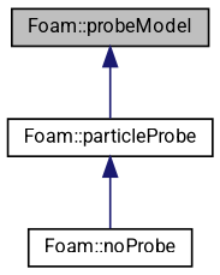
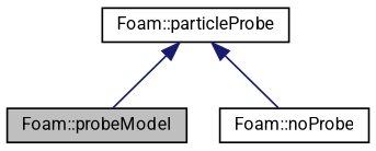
  digraph {
    fontname=Roboto
    node [color=black fillcolor=white fontname=Roboto fontsize=10 shape=record style=filled]
    edge [color=midnightblue dir=back fontname=Roboto fontsize=10 labelfontname=FreeSans labelfontsize=10 style=solid]
    n1 [fillcolor=grey75 fontcolor=black height=0.2 label="Foam::probeModel" width=0.4]
    n2 [height=0.2 label="Foam::particleProbe" width=0.4]
    n3 [height=0.2 label="Foam::noProbe" width=0.4]
-   n1 -> n2
+   n2 -> n1
    n2 -> n3
  }
